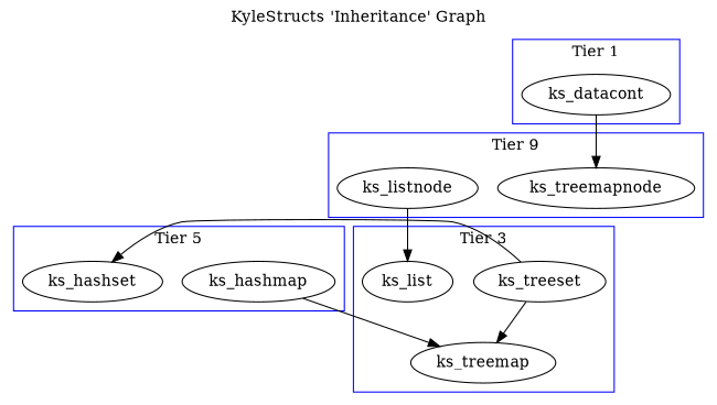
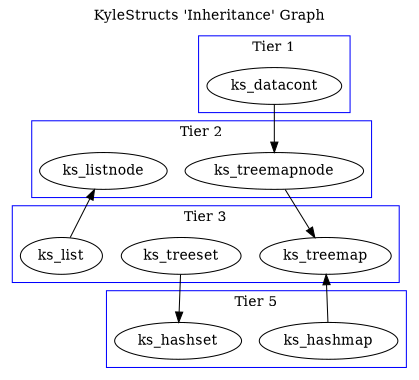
  digraph {
    label="KyleStructs 'Inheritance' Graph"
    labelloc=t
    edge [style=solid]
    ks_treemapnode
    ks_listnode
    ks_datacont
    ks_treemap
    ks_treeset
    ks_list
    ks_hashmap
    ks_hashset
    subgraph cluster_1 {
      color=blue
-     label="Tier 9"
+     label="Tier 2"
      ks_treemapnode
      ks_listnode
    }
    subgraph cluster_2 {
      color=blue
      label="Tier 1"
      ks_datacont
    }
    subgraph cluster_3 {
      color=blue
      label="Tier 3"
      ks_treemap
      ks_treeset
      ks_list
    }
    subgraph cluster_4 {
      color=blue
      label="Tier 5"
      ks_hashmap
      ks_hashset
    }
-   ks_treeset -> ks_treemap
-   ks_listnode -> ks_list
+   ks_treemapnode -> ks_treemap
+   ks_list -> ks_listnode
    ks_datacont -> ks_treemapnode
    ks_treeset -> ks_hashset
    ks_hashmap -> ks_treemap
  }
